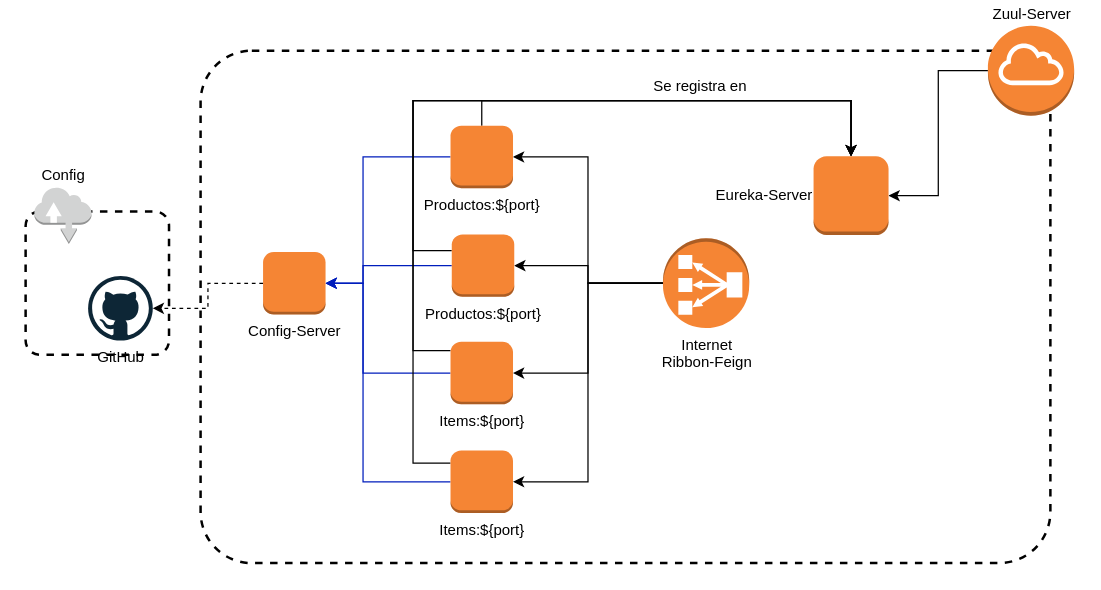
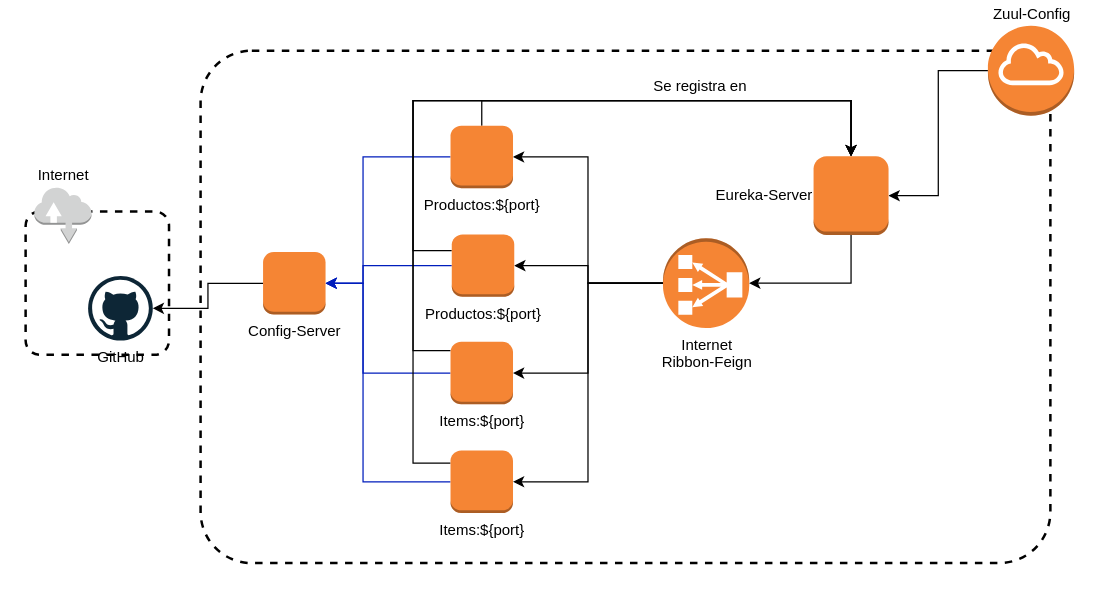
  <mxCell id="0" />
  <mxCell id="1" parent="0" />
  <mxCell id="2" value="" style="group" vertex="1" connectable="0" parent="1"><mxGeometry x="20" y="149" width="114.75" height="134.38" as="geometry" /></mxCell>
  <mxCell id="3" value="" style="rounded=1;arcSize=10;dashed=1;fillColor=none;gradientColor=none;strokeWidth=2;" vertex="1" parent="2"><mxGeometry y="19.63" width="114.75" height="114.75" as="geometry" /></mxCell>
- <mxCell id="4" value="Config" style="outlineConnect=0;dashed=0;verticalLabelPosition=top;verticalAlign=bottom;align=center;html=1;shape=mxgraph.aws3.internet;fillColor=#D2D3D3;gradientColor=none;labelPosition=center;" vertex="1" parent="2"><mxGeometry x="7" width="45.75" height="45.75" as="geometry" /></mxCell>
+ <mxCell id="4" value="Internet" style="outlineConnect=0;dashed=0;verticalLabelPosition=top;verticalAlign=bottom;align=center;html=1;shape=mxgraph.aws3.internet;fillColor=#D2D3D3;gradientColor=none;labelPosition=center;" vertex="1" parent="2"><mxGeometry x="7" width="45.75" height="45.75" as="geometry" /></mxCell>
  <mxCell id="5" value="" style="rounded=1;arcSize=10;fillColor=none;gradientColor=none;strokeWidth=2;fontColor=#000000;dashed=1;" parent="1" vertex="1"><mxGeometry x="160" y="40" width="680" height="410" as="geometry" /></mxCell>
  <mxCell id="6" style="edgeStyle=orthogonalEdgeStyle;rounded=0;orthogonalLoop=1;jettySize=auto;html=1;entryX=0.5;entryY=0;entryDx=0;entryDy=0;entryPerimeter=0;fontColor=#000000;" parent="1" source="8" target="26" edge="1"><mxGeometry relative="1" as="geometry"><Array as="points"><mxPoint x="385" y="80" /><mxPoint x="680" y="80" /></Array></mxGeometry></mxCell>
  <mxCell id="7" style="edgeStyle=orthogonalEdgeStyle;rounded=0;orthogonalLoop=1;jettySize=auto;html=1;entryX=1;entryY=0.5;entryDx=0;entryDy=0;entryPerimeter=0;fontColor=#000000;fillColor=#0050ef;strokeColor=#001DBC;" parent="1" source="8" target="29" edge="1"><mxGeometry relative="1" as="geometry"><Array as="points"><mxPoint x="290" y="125" /><mxPoint x="290" y="226" /></Array></mxGeometry></mxCell>
  <mxCell id="8" value="Productos:${port}" style="outlineConnect=0;dashed=0;verticalLabelPosition=bottom;verticalAlign=top;align=center;html=1;shape=mxgraph.aws3.instance;fillColor=#F58534;gradientColor=none;labelPosition=center;fontColor=#000000;" parent="1" vertex="1"><mxGeometry x="360" y="100" width="50" height="50" as="geometry" /></mxCell>
  <mxCell id="9" style="edgeStyle=orthogonalEdgeStyle;rounded=0;orthogonalLoop=1;jettySize=auto;html=1;entryX=1;entryY=0.5;entryDx=0;entryDy=0;entryPerimeter=0;fontColor=#000000;" parent="1" source="10" target="26" edge="1"><mxGeometry relative="1" as="geometry" /></mxCell>
- <mxCell id="10" value="Zuul-Server" style="outlineConnect=0;dashed=0;verticalLabelPosition=top;verticalAlign=bottom;align=center;html=1;shape=mxgraph.aws3.internet_gateway;fillColor=#F58534;gradientColor=none;fontColor=#000000;labelPosition=center;" parent="1" vertex="1"><mxGeometry x="790" y="20" width="69" height="72" as="geometry" /></mxCell>
+ <mxCell id="10" value="Zuul-Config" style="outlineConnect=0;dashed=0;verticalLabelPosition=top;verticalAlign=bottom;align=center;html=1;shape=mxgraph.aws3.internet_gateway;fillColor=#F58534;gradientColor=none;fontColor=#000000;labelPosition=center;" parent="1" vertex="1"><mxGeometry x="790" y="20" width="69" height="72" as="geometry" /></mxCell>
  <mxCell id="11" style="edgeStyle=orthogonalEdgeStyle;rounded=0;orthogonalLoop=1;jettySize=auto;html=1;entryX=1;entryY=0.5;entryDx=0;entryDy=0;entryPerimeter=0;fontColor=#000000;" parent="1" source="15" target="8" edge="1"><mxGeometry relative="1" as="geometry"><Array as="points"><mxPoint x="470" y="226" /><mxPoint x="470" y="125" /></Array></mxGeometry></mxCell>
  <mxCell id="12" style="edgeStyle=orthogonalEdgeStyle;rounded=0;orthogonalLoop=1;jettySize=auto;html=1;entryX=1;entryY=0.5;entryDx=0;entryDy=0;entryPerimeter=0;fontColor=#000000;" parent="1" source="15" target="18" edge="1"><mxGeometry relative="1" as="geometry"><Array as="points"><mxPoint x="470" y="226" /><mxPoint x="470" y="212" /></Array></mxGeometry></mxCell>
  <mxCell id="13" style="edgeStyle=orthogonalEdgeStyle;rounded=0;orthogonalLoop=1;jettySize=auto;html=1;entryX=1;entryY=0.5;entryDx=0;entryDy=0;entryPerimeter=0;fontColor=#000000;" parent="1" source="15" target="21" edge="1"><mxGeometry relative="1" as="geometry"><Array as="points"><mxPoint x="470" y="226" /><mxPoint x="470" y="298" /></Array></mxGeometry></mxCell>
  <mxCell id="14" style="edgeStyle=orthogonalEdgeStyle;rounded=0;orthogonalLoop=1;jettySize=auto;html=1;entryX=1;entryY=0.5;entryDx=0;entryDy=0;entryPerimeter=0;fontColor=#000000;" parent="1" source="15" target="24" edge="1"><mxGeometry relative="1" as="geometry"><Array as="points"><mxPoint x="470" y="226" /><mxPoint x="470" y="385" /></Array></mxGeometry></mxCell>
  <mxCell id="15" value="Internet&lt;br&gt;Ribbon-Feign" style="outlineConnect=0;dashed=0;verticalLabelPosition=bottom;verticalAlign=top;align=center;html=1;shape=mxgraph.aws3.classic_load_balancer;fillColor=#F58534;gradientColor=none;fontColor=#000000;direction=west;" parent="1" vertex="1"><mxGeometry x="530" y="190" width="69" height="72" as="geometry" /></mxCell>
  <mxCell id="16" style="edgeStyle=orthogonalEdgeStyle;rounded=0;orthogonalLoop=1;jettySize=auto;html=1;fontColor=#000000;entryX=0.5;entryY=0;entryDx=0;entryDy=0;entryPerimeter=0;" parent="1" source="18" target="26" edge="1"><mxGeometry relative="1" as="geometry"><mxPoint x="650" y="130" as="targetPoint" /><Array as="points"><mxPoint x="330" y="200" /><mxPoint x="330" y="80" /><mxPoint x="681" y="80" /></Array></mxGeometry></mxCell>
  <mxCell id="17" style="edgeStyle=orthogonalEdgeStyle;rounded=0;orthogonalLoop=1;jettySize=auto;html=1;entryX=1;entryY=0.5;entryDx=0;entryDy=0;entryPerimeter=0;fontColor=#000000;fillColor=#0050ef;strokeColor=#001DBC;" parent="1" source="18" target="29" edge="1"><mxGeometry relative="1" as="geometry"><Array as="points"><mxPoint x="290" y="212" /><mxPoint x="290" y="226" /></Array></mxGeometry></mxCell>
  <mxCell id="18" value="Productos:${port}" style="outlineConnect=0;dashed=0;verticalLabelPosition=bottom;verticalAlign=top;align=center;html=1;shape=mxgraph.aws3.instance;fillColor=#F58534;gradientColor=none;labelPosition=center;fontColor=#000000;" parent="1" vertex="1"><mxGeometry x="361" y="187" width="50" height="50" as="geometry" /></mxCell>
  <mxCell id="19" style="edgeStyle=orthogonalEdgeStyle;rounded=0;orthogonalLoop=1;jettySize=auto;html=1;entryX=0.5;entryY=0;entryDx=0;entryDy=0;entryPerimeter=0;fontColor=#000000;" parent="1" source="21" target="26" edge="1"><mxGeometry relative="1" as="geometry"><Array as="points"><mxPoint x="330" y="280" /><mxPoint x="330" y="80" /><mxPoint x="681" y="80" /></Array></mxGeometry></mxCell>
  <mxCell id="20" style="edgeStyle=orthogonalEdgeStyle;rounded=0;orthogonalLoop=1;jettySize=auto;html=1;entryX=1;entryY=0.5;entryDx=0;entryDy=0;entryPerimeter=0;fontColor=#000000;fillColor=#0050ef;strokeColor=#001DBC;" parent="1" source="21" target="29" edge="1"><mxGeometry relative="1" as="geometry"><Array as="points"><mxPoint x="290" y="298" /><mxPoint x="290" y="226" /></Array></mxGeometry></mxCell>
  <mxCell id="21" value="Items:${port}" style="outlineConnect=0;dashed=0;verticalLabelPosition=bottom;verticalAlign=top;align=center;html=1;shape=mxgraph.aws3.instance;fillColor=#F58534;gradientColor=none;labelPosition=center;fontColor=#000000;" parent="1" vertex="1"><mxGeometry x="360" y="273" width="50" height="50" as="geometry" /></mxCell>
  <mxCell id="22" style="edgeStyle=orthogonalEdgeStyle;rounded=0;orthogonalLoop=1;jettySize=auto;html=1;entryX=0.5;entryY=0;entryDx=0;entryDy=0;entryPerimeter=0;fontColor=#000000;" parent="1" source="24" target="26" edge="1"><mxGeometry relative="1" as="geometry"><Array as="points"><mxPoint x="330" y="370" /><mxPoint x="330" y="80" /><mxPoint x="681" y="80" /></Array></mxGeometry></mxCell>
  <mxCell id="23" style="edgeStyle=orthogonalEdgeStyle;rounded=0;orthogonalLoop=1;jettySize=auto;html=1;entryX=1;entryY=0.5;entryDx=0;entryDy=0;entryPerimeter=0;fontColor=#000000;fillColor=#0050ef;strokeColor=#001DBC;" parent="1" source="24" target="29" edge="1"><mxGeometry relative="1" as="geometry"><Array as="points"><mxPoint x="290" y="385" /><mxPoint x="290" y="226" /></Array></mxGeometry></mxCell>
  <mxCell id="24" value="Items:${port}" style="outlineConnect=0;dashed=0;verticalLabelPosition=bottom;verticalAlign=top;align=center;html=1;shape=mxgraph.aws3.instance;fillColor=#F58534;gradientColor=none;labelPosition=center;fontColor=#000000;" parent="1" vertex="1"><mxGeometry x="360" y="360" width="50" height="50" as="geometry" /></mxCell>
+ <mxCell id="25" style="edgeStyle=orthogonalEdgeStyle;rounded=0;orthogonalLoop=1;jettySize=auto;html=1;entryX=0;entryY=0.5;entryDx=0;entryDy=0;entryPerimeter=0;fontColor=#000000;" parent="1" source="26" target="15" edge="1"><mxGeometry relative="1" as="geometry"><Array as="points"><mxPoint x="681" y="226" /></Array></mxGeometry></mxCell>
  <mxCell id="26" value="Eureka-Server" style="outlineConnect=0;dashed=0;verticalLabelPosition=middle;verticalAlign=middle;align=right;html=1;shape=mxgraph.aws3.instance;fillColor=#F58534;gradientColor=none;fontColor=#000000;labelPosition=left;" parent="1" vertex="1"><mxGeometry x="650.5" y="124.5" width="60" height="63" as="geometry" /></mxCell>
  <mxCell id="27" value="Se registra en" style="text;html=1;strokeColor=none;fillColor=none;align=center;verticalAlign=middle;whiteSpace=wrap;rounded=0;fontColor=#000000;" parent="1" vertex="1"><mxGeometry x="500" y="59" width="120" height="20" as="geometry" /></mxCell>
- <mxCell id="28" style="edgeStyle=orthogonalEdgeStyle;rounded=0;orthogonalLoop=1;jettySize=auto;html=1;dashed=1;" edge="1" parent="1" source="29" target="30"><mxGeometry relative="1" as="geometry" /></mxCell>
+ <mxCell id="28" style="edgeStyle=orthogonalEdgeStyle;rounded=0;orthogonalLoop=1;jettySize=auto;html=1;" edge="1" parent="1" source="29" target="30"><mxGeometry relative="1" as="geometry" /></mxCell>
  <mxCell id="29" value="Config-Server" style="outlineConnect=0;dashed=0;verticalLabelPosition=bottom;verticalAlign=top;align=center;html=1;shape=mxgraph.aws3.instance;fillColor=#F58534;gradientColor=none;labelPosition=center;fontColor=#000000;" parent="1" vertex="1"><mxGeometry x="210" y="201.125" width="50" height="50" as="geometry" /></mxCell>
  <mxCell id="30" value="GitHub" style="dashed=0;outlineConnect=0;html=1;align=center;labelPosition=center;verticalLabelPosition=bottom;verticalAlign=top;shape=mxgraph.weblogos.github" vertex="1" parent="1"><mxGeometry x="70" y="220.25" width="51.75" height="51.75" as="geometry" /></mxCell>
